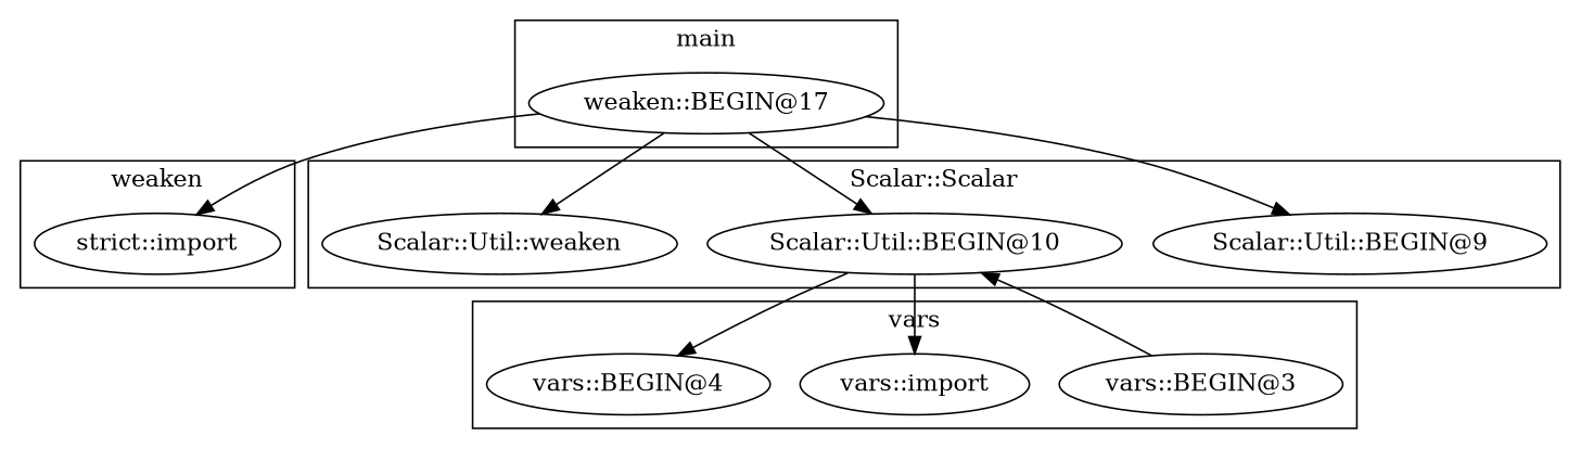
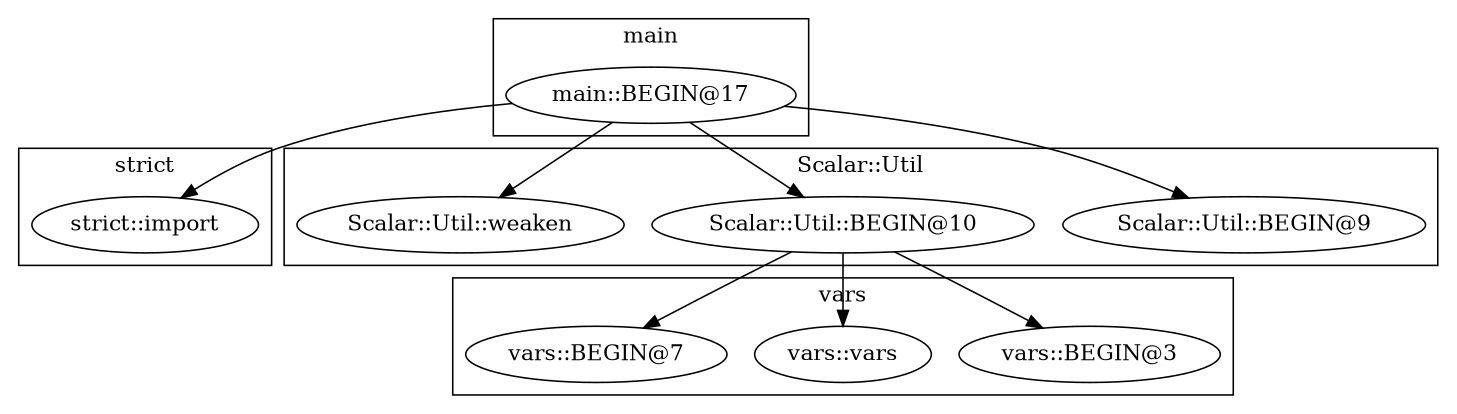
  digraph {
-   "main::BEGIN@17" [label="weaken::BEGIN@17"]
+   "main::BEGIN@17"
    "vars::BEGIN@3"
-   "vars::import"
-   "vars::BEGIN@7" [label="vars::BEGIN@4"]
+   "vars::import" [label="vars::vars"]
+   "vars::BEGIN@7"
    "strict::import"
    "Scalar::Util::BEGIN@9"
    "Scalar::Util::BEGIN@10"
    "Scalar::Util::weaken"
    subgraph cluster_1 {
      label=main
      "main::BEGIN@17"
    }
    subgraph cluster_2 {
      label=vars
      "vars::BEGIN@3"
      "vars::import"
      "vars::BEGIN@7"
    }
    subgraph cluster_3 {
-     label=weaken
+     label="strict"
      "strict::import"
    }
    subgraph cluster_4 {
-     label="Scalar::Scalar"
+     label="Scalar::Util"
      "Scalar::Util::BEGIN@9"
      "Scalar::Util::BEGIN@10"
      "Scalar::Util::weaken"
    }
    "main::BEGIN@17" -> "strict::import"
    "main::BEGIN@17" -> "Scalar::Util::BEGIN@9"
    "main::BEGIN@17" -> "Scalar::Util::BEGIN@10"
    "main::BEGIN@17" -> "Scalar::Util::weaken"
-   "vars::BEGIN@3" -> "Scalar::Util::BEGIN@10"
+   "Scalar::Util::BEGIN@10" -> "vars::BEGIN@3"
    "Scalar::Util::BEGIN@10" -> "vars::import"
    "Scalar::Util::BEGIN@10" -> "vars::BEGIN@7"
  }
